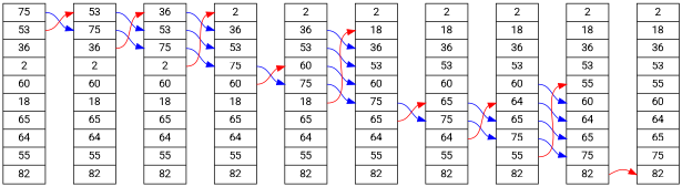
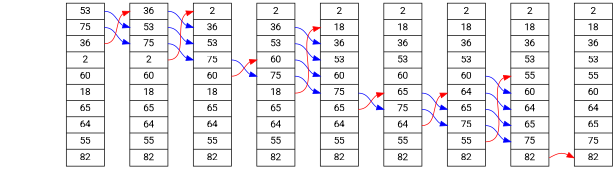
  digraph {
    rankdir=LR
    fontname=Roboto
    node [shape=record fontname=Roboto]
    edge [headport=f1 tailport=f1 fontname=Roboto style=invis]
-   n1 [label="<f0> 75| <f1> 53| <f2> 36| <f3> 2| <f4> 60| <f5> 18| <f6> 65| <f7> 64| <f8> 55| <f9> 82"]
    n2 [label="<f0> 53| <f1> 75| <f2> 36| <f3> 2| <f4> 60| <f5> 18| <f6> 65| <f7> 64| <f8> 55| <f9> 82"]
    n3 [label="<f0> 36| <f1> 53| <f2> 75| <f3> 2| <f4> 60| <f5> 18| <f6> 65| <f7> 64| <f8> 55| <f9> 82"]
    n4 [label="<f0> 2| <f1> 36| <f2> 53| <f3> 75| <f4> 60| <f5> 18| <f6> 65| <f7> 64| <f8> 55| <f9> 82"]
    n5 [label="<f0> 2| <f1> 36| <f2> 53| <f3> 60| <f4> 75| <f5> 18| <f6> 65| <f7> 64| <f8> 55| <f9> 82"]
    n6 [label="<f0> 2| <f1> 18| <f2> 36| <f3> 53| <f4> 60| <f5> 75| <f6> 65| <f7> 64| <f8> 55| <f9> 82"]
    n7 [label="<f0> 2| <f1> 18| <f2> 36| <f3> 53| <f4> 60| <f5> 65| <f6> 75| <f7> 64| <f8> 55| <f9> 82"]
    n8 [label="<f0> 2| <f1> 18| <f2> 36| <f3> 53| <f4> 60| <f5> 64| <f6> 65| <f7> 75| <f8> 55| <f9> 82"]
    n9 [label="<f0> 2| <f1> 18| <f2> 36| <f3> 53| <f4> 55| <f5> 60| <f6> 64| <f7> 65| <f8> 75| <f9> 82"]
    n10 [label="<f0> 2| <f1> 18| <f2> 36| <f3> 53| <f4> 55| <f5> 60| <f6> 64| <f7> 65| <f8> 75| <f9> 82"]
-   n1 -> n2 [color=blue tailport=f0 style=""]
-   n1 -> n2 [color=red headport=f0 style=""]
    n2 -> n3 [headport=f0 tailport=f0]
    n2 -> n3
    n2 -> n3 [headport=f2 tailport=f2]
    n2 -> n3 [headport=f3 tailport=f3]
    n2 -> n3 [headport=f4 tailport=f4]
    n2 -> n3 [headport=f5 tailport=f5]
    n2 -> n3 [headport=f6 tailport=f6]
    n2 -> n3 [headport=f7 tailport=f7]
    n2 -> n3 [headport=f8 tailport=f8]
    n2 -> n3 [headport=f9 tailport=f9]
    n2 -> n3 [color=blue headport=f2 style=""]
    n2 -> n3 [color=blue tailport=f0 style=""]
    n2 -> n3 [color=red headport=f0 tailport=f2 style=""]
    n3 -> n4 [headport=f0 tailport=f0]
    n3 -> n4
    n3 -> n4 [headport=f2 tailport=f2]
    n3 -> n4 [headport=f3 tailport=f3]
    n3 -> n4 [headport=f4 tailport=f4]
    n3 -> n4 [headport=f5 tailport=f5]
    n3 -> n4 [headport=f6 tailport=f6]
    n3 -> n4 [headport=f7 tailport=f7]
    n3 -> n4 [headport=f8 tailport=f8]
    n3 -> n4 [headport=f9 tailport=f9]
    n3 -> n4 [color=blue headport=f3 tailport=f2 style=""]
    n3 -> n4 [color=blue headport=f2 style=""]
    n3 -> n4 [color=blue tailport=f0 style=""]
    n3 -> n4 [color=red headport=f0 tailport=f3 style=""]
    n4 -> n5 [headport=f0 tailport=f0]
    n4 -> n5
    n4 -> n5 [headport=f2 tailport=f2]
    n4 -> n5 [headport=f3 tailport=f3]
    n4 -> n5 [headport=f4 tailport=f4]
    n4 -> n5 [headport=f5 tailport=f5]
    n4 -> n5 [headport=f6 tailport=f6]
    n4 -> n5 [headport=f7 tailport=f7]
    n4 -> n5 [headport=f8 tailport=f8]
    n4 -> n5 [headport=f9 tailport=f9]
    n4 -> n5 [color=blue headport=f4 tailport=f3 style=""]
    n4 -> n5 [color=red headport=f3 tailport=f4 style=""]
    n5 -> n6 [headport=f0 tailport=f0]
    n5 -> n6
    n5 -> n6 [headport=f2 tailport=f2]
    n5 -> n6 [headport=f3 tailport=f3]
    n5 -> n6 [headport=f4 tailport=f4]
    n5 -> n6 [headport=f5 tailport=f5]
    n5 -> n6 [headport=f6 tailport=f6]
    n5 -> n6 [headport=f7 tailport=f7]
    n5 -> n6 [headport=f8 tailport=f8]
    n5 -> n6 [headport=f9 tailport=f9]
    n5 -> n6 [color=blue headport=f5 tailport=f4 style=""]
    n5 -> n6 [color=blue headport=f4 tailport=f3 style=""]
    n5 -> n6 [color=blue headport=f3 tailport=f2 style=""]
    n5 -> n6 [color=blue headport=f2 style=""]
    n5 -> n6 [color=red tailport=f5 style=""]
    n6 -> n7 [headport=f0 tailport=f0]
    n6 -> n7
    n6 -> n7 [headport=f2 tailport=f2]
    n6 -> n7 [headport=f3 tailport=f3]
    n6 -> n7 [headport=f4 tailport=f4]
    n6 -> n7 [headport=f5 tailport=f5]
    n6 -> n7 [headport=f6 tailport=f6]
    n6 -> n7 [headport=f7 tailport=f7]
    n6 -> n7 [headport=f8 tailport=f8]
    n6 -> n7 [headport=f9 tailport=f9]
    n6 -> n7 [color=blue headport=f6 tailport=f5 style=""]
    n6 -> n7 [color=red headport=f5 tailport=f6 style=""]
    n7 -> n8 [headport=f0 tailport=f0]
    n7 -> n8
    n7 -> n8 [headport=f2 tailport=f2]
    n7 -> n8 [headport=f3 tailport=f3]
    n7 -> n8 [headport=f4 tailport=f4]
    n7 -> n8 [headport=f5 tailport=f5]
    n7 -> n8 [headport=f6 tailport=f6]
    n7 -> n8 [headport=f7 tailport=f7]
    n7 -> n8 [headport=f8 tailport=f8]
    n7 -> n8 [headport=f9 tailport=f9]
    n7 -> n8 [color=blue headport=f7 tailport=f6 style=""]
    n7 -> n8 [color=blue headport=f6 tailport=f5 style=""]
    n7 -> n8 [color=red headport=f5 tailport=f7 style=""]
    n8 -> n9 [headport=f0 tailport=f0]
    n8 -> n9
    n8 -> n9 [headport=f2 tailport=f2]
    n8 -> n9 [headport=f3 tailport=f3]
    n8 -> n9 [headport=f4 tailport=f4]
    n8 -> n9 [headport=f5 tailport=f5]
    n8 -> n9 [headport=f6 tailport=f6]
    n8 -> n9 [headport=f7 tailport=f7]
    n8 -> n9 [headport=f8 tailport=f8]
    n8 -> n9 [headport=f9 tailport=f9]
    n8 -> n9 [color=blue headport=f8 tailport=f7 style=""]
    n8 -> n9 [color=blue headport=f7 tailport=f6 style=""]
    n8 -> n9 [color=blue headport=f6 tailport=f5 style=""]
    n8 -> n9 [color=blue headport=f5 tailport=f4 style=""]
    n8 -> n9 [color=red headport=f4 tailport=f8 style=""]
    n9 -> n10 [headport=f0 tailport=f0]
    n9 -> n10
    n9 -> n10 [headport=f2 tailport=f2]
    n9 -> n10 [headport=f3 tailport=f3]
    n9 -> n10 [headport=f4 tailport=f4]
    n9 -> n10 [headport=f5 tailport=f5]
    n9 -> n10 [headport=f6 tailport=f6]
    n9 -> n10 [headport=f7 tailport=f7]
    n9 -> n10 [headport=f8 tailport=f8]
    n9 -> n10 [headport=f9 tailport=f9]
    n9 -> n10 [color=red headport=f9 tailport=f9 style=""]
  }
